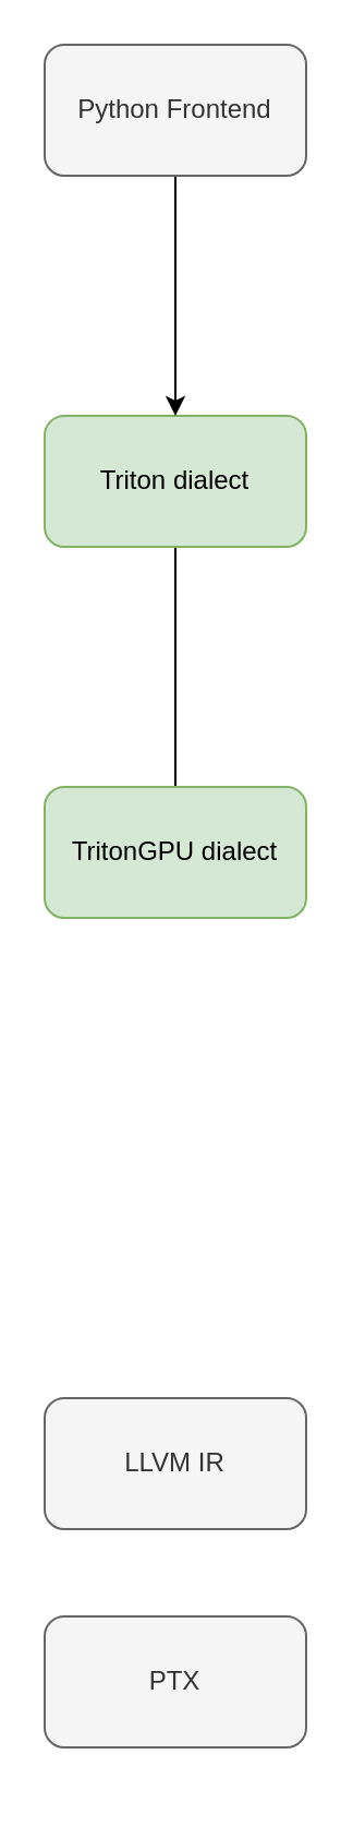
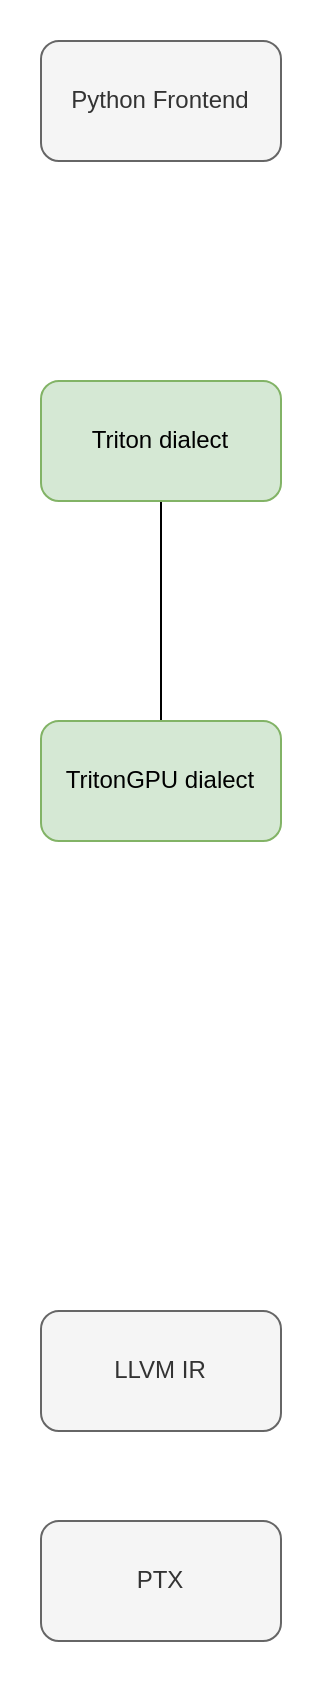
  <mxCell id="0" />
  <mxCell id="1" parent="0" />
  <mxCell id="2" style="edgeStyle=orthogonalEdgeStyle;rounded=0;orthogonalLoop=1;jettySize=auto;html=1;exitX=0.5;exitY=1;exitDx=0;exitDy=0;entryX=0.5;entryY=0;entryDx=0;entryDy=0;endArrow=none;" edge="1" parent="1" source="3" target="4"><mxGeometry relative="1" as="geometry" /></mxCell>
  <mxCell id="3" value="Triton dialect" style="rounded=1;whiteSpace=wrap;html=1;fillColor=#d5e8d4;strokeColor=#82b366;" vertex="1" parent="1"><mxGeometry x="20" y="190" width="120" height="60" as="geometry" /></mxCell>
  <mxCell id="4" value="TritonGPU dialect" style="rounded=1;whiteSpace=wrap;html=1;fillColor=#d5e8d4;strokeColor=#82b366;" vertex="1" parent="1"><mxGeometry x="20" y="360" width="120" height="60" as="geometry" /></mxCell>
- <mxCell id="5" value="" style="edgeStyle=orthogonalEdgeStyle;rounded=0;orthogonalLoop=1;jettySize=auto;html=1;" edge="1" parent="1" source="6" target="3"><mxGeometry relative="1" as="geometry" /></mxCell>
  <mxCell id="6" value="Python Frontend" style="rounded=1;whiteSpace=wrap;html=1;fillColor=#f5f5f5;strokeColor=#666666;fontColor=#333333;" vertex="1" parent="1"><mxGeometry x="20" y="20" width="120" height="60" as="geometry" /></mxCell>
- <mxCell id="7" value="LLVM IR" style="rounded=1;whiteSpace=wrap;html=1;fillColor=#f5f5f5;strokeColor=#666666;fontColor=#333333;" vertex="1" parent="1"><mxGeometry x="20" y="640" width="120" height="60" as="geometry" /></mxCell>
- <mxCell id="8" value="PTX" style="rounded=1;whiteSpace=wrap;html=1;fillColor=#f5f5f5;strokeColor=#666666;fontColor=#333333;" vertex="1" parent="1"><mxGeometry x="20" y="740" width="120" height="60" as="geometry" /></mxCell>
+ <mxCell id="7" value="LLVM IR" style="rounded=1;whiteSpace=wrap;html=1;fillColor=#f5f5f5;strokeColor=#666666;fontColor=#333333;" vertex="1" parent="1"><mxGeometry x="20" y="655" width="120" height="60" as="geometry" /></mxCell>
+ <mxCell id="8" value="PTX" style="rounded=1;whiteSpace=wrap;html=1;fillColor=#f5f5f5;strokeColor=#666666;fontColor=#333333;" vertex="1" parent="1"><mxGeometry x="20" y="760" width="120" height="60" as="geometry" /></mxCell>
